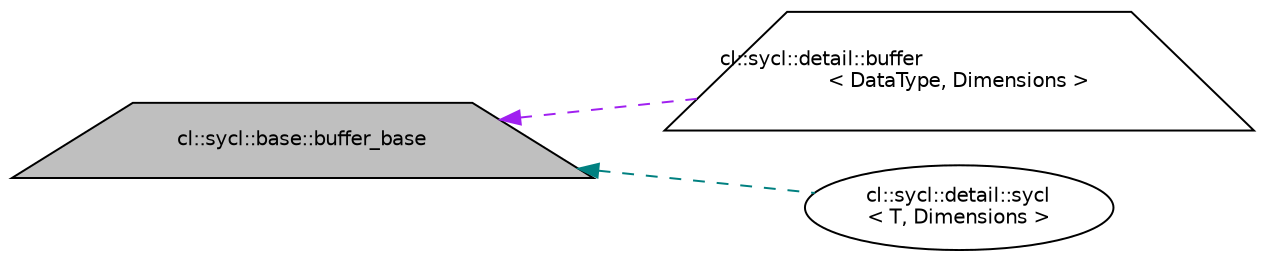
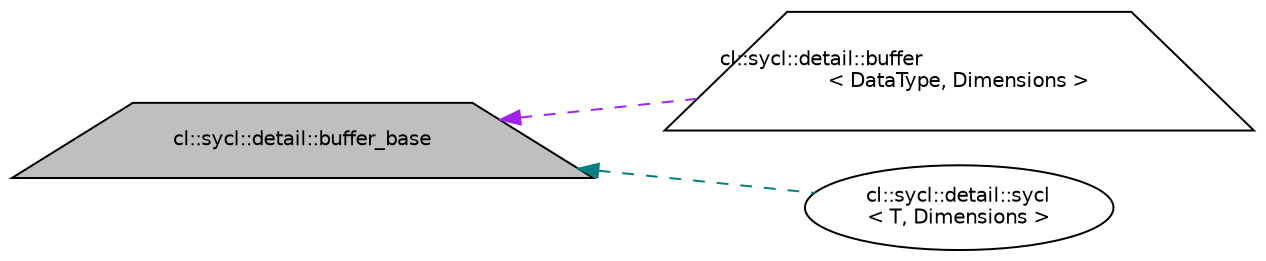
  digraph {
    rankdir=LR
    node [color=black fontname=Helvetica fontsize=10 shape=trapezium]
    edge [dir=back fontname=Helvetica fontsize=10 labelfontname=Helvetica labelfontsize=10 style=dashed]
-   n1 [fillcolor=grey75 fontcolor=black height=0.2 label="cl::sycl::base::buffer_base" style=filled width=0.4]
+   n1 [fillcolor=grey75 fontcolor=black height=0.2 label="cl::sycl::detail::buffer_base" style=filled width=0.4]
    n2 [height=0.2 label="cl::sycl::detail::buffer\l\< DataType, Dimensions \>" width=0.4]
    n3 [height=0.2 label="cl::sycl::detail::sycl\l\< T, Dimensions \>" shape=ellipse width=0.4]
    n1 -> n2 [color=purple]
    n1 -> n3 [color=teal]
  }
